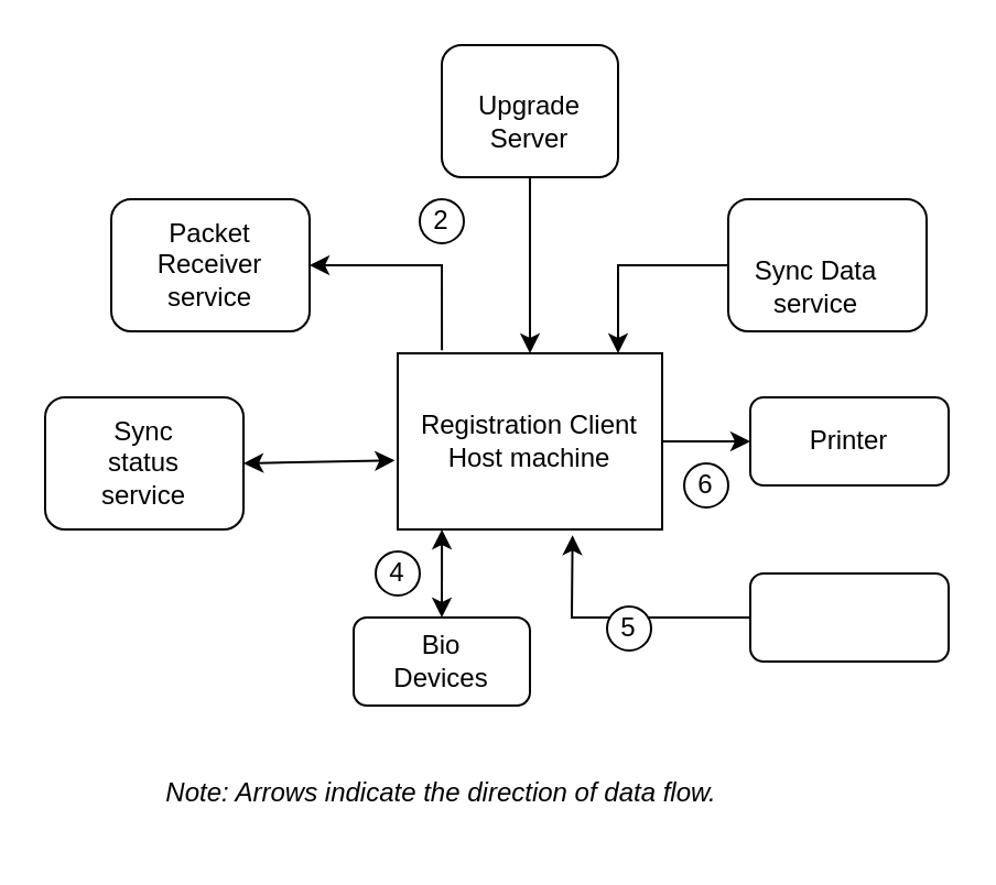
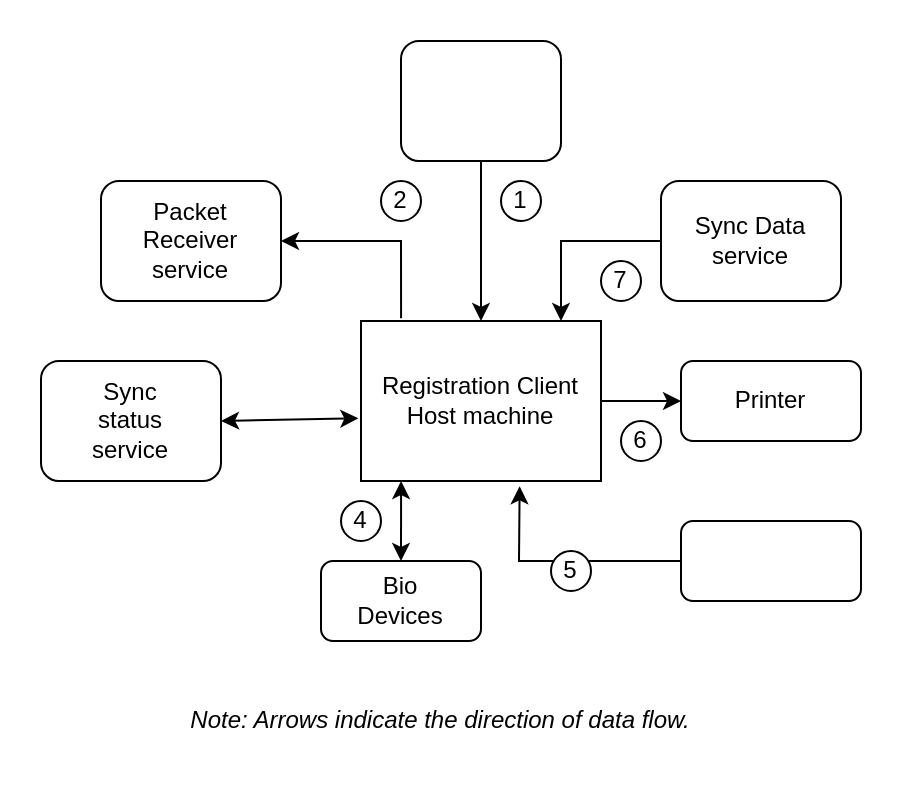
  <mxCell id="0" />
  <mxCell id="1" parent="0" />
  <mxCell id="2" value="" style="rounded=0;whiteSpace=wrap;html=1;" vertex="1" parent="1"><mxGeometry x="180" y="160" width="120" height="80" as="geometry" /></mxCell>
  <mxCell id="3" value="Registration Client Host machine" style="text;html=1;strokeColor=none;fillColor=none;align=center;verticalAlign=middle;whiteSpace=wrap;rounded=0;" vertex="1" parent="1"><mxGeometry x="180" y="180" width="120" height="40" as="geometry" /></mxCell>
  <mxCell id="4" value="" style="rounded=1;whiteSpace=wrap;html=1;" vertex="1" parent="1"><mxGeometry x="200" y="20" width="80" height="60" as="geometry" /></mxCell>
- <mxCell id="5" value="Upgrade Server" style="text;html=1;strokeColor=none;fillColor=none;align=center;verticalAlign=middle;whiteSpace=wrap;rounded=0;" vertex="1" parent="1"><mxGeometry x="210" y="40" width="60" height="30" as="geometry" /></mxCell>
  <mxCell id="6" style="edgeStyle=orthogonalEdgeStyle;rounded=0;orthogonalLoop=1;jettySize=auto;html=1;exitX=1;exitY=0.5;exitDx=0;exitDy=0;" edge="1" parent="1" source="7"><mxGeometry relative="1" as="geometry"><mxPoint x="140" y="120" as="targetPoint" /></mxGeometry></mxCell>
  <mxCell id="7" value="" style="rounded=1;whiteSpace=wrap;html=1;" vertex="1" parent="1"><mxGeometry x="50" y="90" width="90" height="60" as="geometry" /></mxCell>
  <mxCell id="8" value="Packet Receiver service" style="text;html=1;strokeColor=none;fillColor=none;align=center;verticalAlign=middle;whiteSpace=wrap;rounded=0;" vertex="1" parent="1"><mxGeometry x="65" y="105" width="60" height="30" as="geometry" /></mxCell>
  <mxCell id="9" value="" style="rounded=1;whiteSpace=wrap;html=1;" vertex="1" parent="1"><mxGeometry x="330" y="90" width="90" height="60" as="geometry" /></mxCell>
- <mxCell id="10" value="Sync Data service" style="text;html=1;strokeColor=none;fillColor=none;align=center;verticalAlign=middle;whiteSpace=wrap;rounded=0;" vertex="1" parent="1"><mxGeometry x="340" y="115" width="60" height="30" as="geometry" /></mxCell>
+ <mxCell id="10" value="Sync Data service" style="text;html=1;strokeColor=none;fillColor=none;align=center;verticalAlign=middle;whiteSpace=wrap;rounded=0;" vertex="1" parent="1"><mxGeometry x="345" y="105" width="60" height="30" as="geometry" /></mxCell>
  <mxCell id="11" value="" style="rounded=1;whiteSpace=wrap;html=1;" vertex="1" parent="1"><mxGeometry x="20" y="180" width="90" height="60" as="geometry" /></mxCell>
  <mxCell id="12" value="Sync status service" style="text;html=1;strokeColor=none;fillColor=none;align=center;verticalAlign=middle;whiteSpace=wrap;rounded=0;" vertex="1" parent="1"><mxGeometry x="35" y="195" width="60" height="30" as="geometry" /></mxCell>
  <mxCell id="13" value="" style="rounded=1;whiteSpace=wrap;html=1;" vertex="1" parent="1"><mxGeometry x="340" y="180" width="90" height="40" as="geometry" /></mxCell>
  <mxCell id="14" value="Printer" style="text;html=1;strokeColor=none;fillColor=none;align=center;verticalAlign=middle;whiteSpace=wrap;rounded=0;" vertex="1" parent="1"><mxGeometry x="355" y="185" width="60" height="30" as="geometry" /></mxCell>
  <mxCell id="15" value="" style="rounded=1;whiteSpace=wrap;html=1;" vertex="1" parent="1"><mxGeometry x="340" y="260" width="90" height="40" as="geometry" /></mxCell>
  <mxCell id="16" value="" style="rounded=1;whiteSpace=wrap;html=1;" vertex="1" parent="1"><mxGeometry x="160" y="280" width="80" height="40" as="geometry" /></mxCell>
  <mxCell id="17" value="Bio Devices" style="text;html=1;strokeColor=none;fillColor=none;align=center;verticalAlign=middle;whiteSpace=wrap;rounded=0;" vertex="1" parent="1"><mxGeometry x="170" y="290" width="60" height="20" as="geometry" /></mxCell>
  <mxCell id="18" value="" style="endArrow=classic;html=1;rounded=0;exitX=0.5;exitY=1;exitDx=0;exitDy=0;entryX=0.5;entryY=0;entryDx=0;entryDy=0;" edge="1" parent="1" source="4" target="2"><mxGeometry width="50" height="50" relative="1" as="geometry"><mxPoint x="240" y="270" as="sourcePoint" /><mxPoint x="290" y="220" as="targetPoint" /></mxGeometry></mxCell>
  <mxCell id="19" value="" style="endArrow=classic;html=1;rounded=0;exitX=0;exitY=0.5;exitDx=0;exitDy=0;" edge="1" parent="1" source="9"><mxGeometry width="50" height="50" relative="1" as="geometry"><mxPoint x="280" y="120" as="sourcePoint" /><mxPoint x="280" y="160" as="targetPoint" /><Array as="points"><mxPoint x="280" y="120" /></Array></mxGeometry></mxCell>
  <mxCell id="20" value="" style="endArrow=classic;html=1;rounded=0;exitX=1;exitY=0.5;exitDx=0;exitDy=0;" edge="1" parent="1" source="2" target="13"><mxGeometry width="50" height="50" relative="1" as="geometry"><mxPoint x="240" y="270" as="sourcePoint" /><mxPoint x="290" y="220" as="targetPoint" /></mxGeometry></mxCell>
  <mxCell id="21" value="" style="endArrow=classic;html=1;rounded=0;exitX=0;exitY=0.5;exitDx=0;exitDy=0;entryX=0.661;entryY=1.033;entryDx=0;entryDy=0;entryPerimeter=0;" edge="1" parent="1" source="15" target="2"><mxGeometry width="50" height="50" relative="1" as="geometry"><mxPoint x="240" y="270" as="sourcePoint" /><mxPoint x="250" y="260" as="targetPoint" /><Array as="points"><mxPoint x="259" y="280" /></Array></mxGeometry></mxCell>
  <mxCell id="22" value="" style="endArrow=classic;startArrow=classic;html=1;rounded=0;entryX=0.167;entryY=1;entryDx=0;entryDy=0;entryPerimeter=0;" edge="1" parent="1" target="2"><mxGeometry width="50" height="50" relative="1" as="geometry"><mxPoint x="200" y="280" as="sourcePoint" /><mxPoint x="250" y="230" as="targetPoint" /></mxGeometry></mxCell>
  <mxCell id="23" value="" style="endArrow=classic;html=1;rounded=0;entryX=1;entryY=0.5;entryDx=0;entryDy=0;exitX=0.167;exitY=-0.017;exitDx=0;exitDy=0;exitPerimeter=0;" edge="1" parent="1" source="2" target="7"><mxGeometry width="50" height="50" relative="1" as="geometry"><mxPoint x="200" y="150" as="sourcePoint" /><mxPoint x="150" y="120" as="targetPoint" /><Array as="points"><mxPoint x="200" y="120" /></Array></mxGeometry></mxCell>
  <mxCell id="24" value="" style="endArrow=classic;startArrow=classic;html=1;rounded=0;exitX=1;exitY=0.5;exitDx=0;exitDy=0;entryX=-0.011;entryY=0.608;entryDx=0;entryDy=0;entryPerimeter=0;" edge="1" parent="1" source="11" target="2"><mxGeometry width="50" height="50" relative="1" as="geometry"><mxPoint x="240" y="170" as="sourcePoint" /><mxPoint x="290" y="120" as="targetPoint" /></mxGeometry></mxCell>
+ <mxCell id="25" value="1" style="ellipse;whiteSpace=wrap;html=1;aspect=fixed;" vertex="1" parent="1"><mxGeometry x="250" y="90" width="20" height="20" as="geometry" /></mxCell>
+ <mxCell id="26" value="7" style="ellipse;whiteSpace=wrap;html=1;aspect=fixed;" vertex="1" parent="1"><mxGeometry x="300" y="130" width="20" height="20" as="geometry" /></mxCell>
  <mxCell id="27" value="5" style="ellipse;whiteSpace=wrap;html=1;aspect=fixed;" vertex="1" parent="1"><mxGeometry x="275" y="275" width="20" height="20" as="geometry" /></mxCell>
  <mxCell id="28" value="6" style="ellipse;whiteSpace=wrap;html=1;aspect=fixed;" vertex="1" parent="1"><mxGeometry x="310" y="210" width="20" height="20" as="geometry" /></mxCell>
  <mxCell id="29" value="2" style="ellipse;whiteSpace=wrap;html=1;aspect=fixed;" vertex="1" parent="1"><mxGeometry x="190" y="90" width="20" height="20" as="geometry" /></mxCell>
  <mxCell id="30" value="4" style="ellipse;whiteSpace=wrap;html=1;aspect=fixed;" vertex="1" parent="1"><mxGeometry x="170" y="250" width="20" height="20" as="geometry" /></mxCell>
- <mxCell id="31" value="&lt;i&gt;Note: Arrows indicate the direction of data flow.&lt;/i&gt;" style="text;html=1;strokeColor=none;fillColor=none;align=center;verticalAlign=middle;whiteSpace=wrap;rounded=0;" vertex="1" parent="1"><mxGeometry x="5" y="340" width="390" height="40" as="geometry" /></mxCell>
+ <mxCell id="31" value="&lt;i&gt;Note: Arrows indicate the direction of data flow.&lt;/i&gt;" style="text;html=1;strokeColor=none;fillColor=none;align=center;verticalAlign=middle;whiteSpace=wrap;rounded=0;" vertex="1" parent="1"><mxGeometry x="25" y="340" width="390" height="40" as="geometry" /></mxCell>
